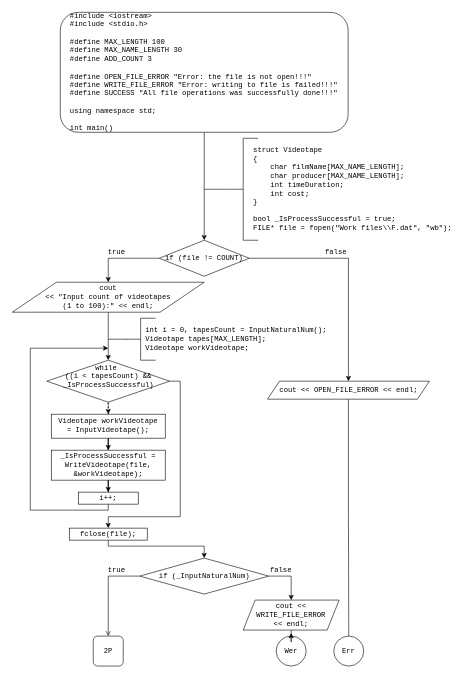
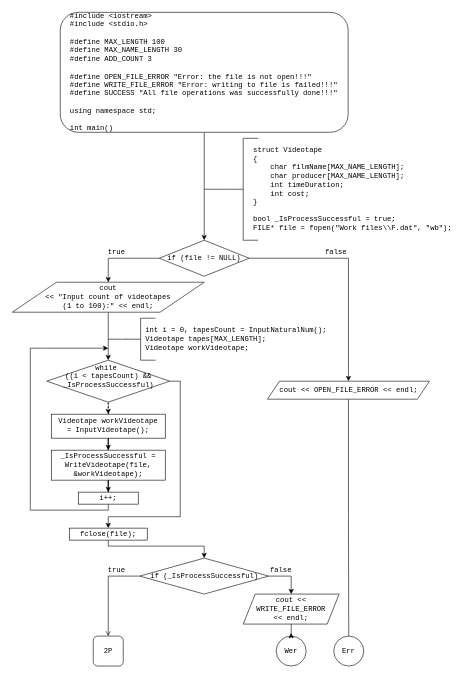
  <mxCell id="0" />
  <mxCell id="1" parent="0" />
  <mxCell id="2" style="edgeStyle=orthogonalEdgeStyle;rounded=0;orthogonalLoop=1;jettySize=auto;html=1;fontFamily=Courier New;entryX=0.5;entryY=0;entryDx=0;entryDy=0;" edge="1" parent="1" source="3" target="9"><mxGeometry relative="1" as="geometry"><mxPoint x="340" y="420" as="targetPoint" /></mxGeometry></mxCell>
  <mxCell id="3" value="&lt;div&gt;&amp;nbsp; #include &amp;lt;iostream&amp;gt;&lt;/div&gt;&lt;div&gt;&amp;nbsp; #include &amp;lt;stdio.h&amp;gt;&lt;/div&gt;&lt;div&gt;&lt;br&gt;&lt;/div&gt;&lt;div&gt;&amp;nbsp; #define MAX_LENGTH 100&lt;/div&gt;&lt;div&gt;&amp;nbsp; #define MAX_NAME_LENGTH 30&lt;/div&gt;&lt;div&gt;&amp;nbsp; #define ADD_COUNT 3&lt;/div&gt;&lt;div&gt;&lt;br&gt;&lt;/div&gt;&lt;div&gt;&amp;nbsp; #define OPEN_FILE_ERROR &quot;Error: the file is not open!!!&quot;&lt;/div&gt;&lt;div&gt;&amp;nbsp; #define WRITE_FILE_ERROR &quot;Error: writing to file is failed!!!&quot;&lt;/div&gt;&lt;div&gt;&amp;nbsp; #define SUCCESS &quot;All file operations was successfully done!!!&quot;&lt;/div&gt;&lt;div&gt;&lt;br&gt;&lt;/div&gt;&lt;div&gt;&amp;nbsp; using namespace std;&lt;/div&gt;&lt;div&gt;&lt;br&gt;&lt;/div&gt;&lt;div&gt;&amp;nbsp; int main()&lt;/div&gt;" style="rounded=1;whiteSpace=wrap;html=1;fontFamily=Courier New;align=left;perimeterSpacing=0;glass=0;sketch=0;shadow=0;" vertex="1" parent="1"><mxGeometry x="100" y="20" width="480" height="200" as="geometry" /></mxCell>
  <mxCell id="4" value="" style="strokeWidth=1;html=1;shape=mxgraph.flowchart.annotation_2;align=left;labelPosition=right;pointerEvents=1;rounded=1;shadow=0;glass=0;sketch=0;gradientColor=none;fontFamily=Courier New;" vertex="1" parent="1"><mxGeometry x="380" y="230" width="50" height="170" as="geometry" /></mxCell>
  <mxCell id="5" value="struct Videotape&lt;br&gt;{&lt;br&gt;&amp;nbsp; &amp;nbsp;&amp;nbsp;&lt;span&gt;char filmName[MAX_NAME_LENGTH];&lt;/span&gt;&lt;div&gt;&amp;nbsp; &amp;nbsp; char producer[MAX_NAME_LENGTH];&lt;/div&gt;&lt;div&gt;&amp;nbsp; &amp;nbsp; int timeDuration;&lt;/div&gt;&lt;div&gt;&amp;nbsp; &amp;nbsp; int cost;&lt;/div&gt;}&lt;br&gt;&lt;br&gt;bool _IsProcessSuccessful = true;&lt;br&gt;FILE* file = fopen(&quot;Work files\\F.dat&quot;, &quot;wb&quot;);" style="text;html=1;strokeColor=none;fillColor=none;align=left;verticalAlign=middle;whiteSpace=wrap;rounded=0;shadow=0;glass=0;sketch=0;fontFamily=Courier New;" vertex="1" parent="1"><mxGeometry x="420" y="230" width="340" height="170" as="geometry" /></mxCell>
  <mxCell id="6" value="" style="endArrow=none;html=1;fontFamily=Courier New;entryX=0;entryY=0.5;entryDx=0;entryDy=0;entryPerimeter=0;" edge="1" parent="1" target="4"><mxGeometry width="50" height="50" relative="1" as="geometry"><mxPoint x="340" y="315" as="sourcePoint" /><mxPoint x="300" y="240" as="targetPoint" /></mxGeometry></mxCell>
  <mxCell id="7" style="edgeStyle=orthogonalEdgeStyle;rounded=0;orthogonalLoop=1;jettySize=auto;html=1;fontFamily=Courier New;entryX=0.5;entryY=0;entryDx=0;entryDy=0;exitX=0;exitY=0.5;exitDx=0;exitDy=0;" edge="1" parent="1" source="9" target="13"><mxGeometry relative="1" as="geometry"><mxPoint x="150" y="530" as="targetPoint" /><mxPoint x="250" y="420" as="sourcePoint" /></mxGeometry></mxCell>
  <mxCell id="8" style="edgeStyle=orthogonalEdgeStyle;rounded=0;orthogonalLoop=1;jettySize=auto;html=1;fontFamily=Courier New;entryX=0.5;entryY=0;entryDx=0;entryDy=0;" edge="1" parent="1" source="9" target="37"><mxGeometry relative="1" as="geometry"><mxPoint x="580" y="615" as="targetPoint" /></mxGeometry></mxCell>
- <mxCell id="9" value="if (file != COUNT)" style="rhombus;whiteSpace=wrap;html=1;rounded=0;shadow=0;glass=0;sketch=0;strokeWidth=1;gradientColor=none;fontFamily=Courier New;align=center;" vertex="1" parent="1"><mxGeometry x="265" y="400" width="150" height="60" as="geometry" /></mxCell>
+ <mxCell id="9" value="if (file != NULL)" style="rhombus;whiteSpace=wrap;html=1;rounded=0;shadow=0;glass=0;sketch=0;strokeWidth=1;gradientColor=none;fontFamily=Courier New;align=center;" vertex="1" parent="1"><mxGeometry x="265" y="400" width="150" height="60" as="geometry" /></mxCell>
  <mxCell id="10" value="true" style="text;html=1;strokeColor=none;fillColor=none;align=center;verticalAlign=middle;whiteSpace=wrap;rounded=0;shadow=0;glass=0;sketch=0;fontFamily=Courier New;" vertex="1" parent="1"><mxGeometry x="179" y="410" width="30" height="20" as="geometry" /></mxCell>
  <mxCell id="11" value="false" style="text;html=1;strokeColor=none;fillColor=none;align=center;verticalAlign=middle;whiteSpace=wrap;rounded=0;shadow=0;glass=0;sketch=0;fontFamily=Courier New;" vertex="1" parent="1"><mxGeometry x="540" y="410" width="40" height="20" as="geometry" /></mxCell>
  <mxCell id="12" style="edgeStyle=orthogonalEdgeStyle;rounded=0;orthogonalLoop=1;jettySize=auto;html=1;fontFamily=Courier New;entryX=0.5;entryY=0;entryDx=0;entryDy=0;" edge="1" parent="1" source="13" target="19"><mxGeometry relative="1" as="geometry"><mxPoint x="180" y="610" as="targetPoint" /></mxGeometry></mxCell>
  <mxCell id="13" value="cout &lt;br&gt;&amp;lt;&amp;lt; &quot;Input count of videotapes &lt;br&gt;(1 to 100):&quot; &amp;lt;&amp;lt; endl;" style="shape=parallelogram;html=1;strokeWidth=1;perimeter=parallelogramPerimeter;whiteSpace=wrap;rounded=0;arcSize=12;size=0.23;shadow=0;glass=0;sketch=0;gradientColor=none;fontFamily=Courier New;align=center;" vertex="1" parent="1"><mxGeometry x="20" y="470" width="320" height="50" as="geometry" /></mxCell>
  <mxCell id="14" value="" style="strokeWidth=1;html=1;shape=mxgraph.flowchart.annotation_2;align=left;labelPosition=right;pointerEvents=1;rounded=1;shadow=0;glass=0;sketch=0;gradientColor=none;fontFamily=Courier New;" vertex="1" parent="1"><mxGeometry x="209" y="530" width="50" height="70" as="geometry" /></mxCell>
  <mxCell id="15" value="int i = 0, tapesCount = InputNaturalNum();&lt;br&gt;Videotape tapes[MAX_LENGTH];&lt;br&gt;Videotape workVideotape;" style="text;html=1;strokeColor=none;fillColor=none;align=left;verticalAlign=middle;whiteSpace=wrap;rounded=0;shadow=0;glass=0;sketch=0;fontFamily=Courier New;" vertex="1" parent="1"><mxGeometry x="240" y="540" width="313" height="50" as="geometry" /></mxCell>
  <mxCell id="16" value="" style="endArrow=none;html=1;fontFamily=Courier New;exitX=0;exitY=0.5;exitDx=0;exitDy=0;exitPerimeter=0;" edge="1" parent="1"><mxGeometry width="50" height="50" relative="1" as="geometry"><mxPoint x="210" y="565" as="sourcePoint" /><mxPoint x="180" y="565" as="targetPoint" /></mxGeometry></mxCell>
  <mxCell id="17" style="edgeStyle=orthogonalEdgeStyle;rounded=0;orthogonalLoop=1;jettySize=auto;html=1;entryX=0.5;entryY=0;entryDx=0;entryDy=0;fontFamily=Courier New;dashed=1;" edge="1" parent="1" source="19" target="21"><mxGeometry relative="1" as="geometry" /></mxCell>
  <mxCell id="18" style="edgeStyle=orthogonalEdgeStyle;rounded=0;orthogonalLoop=1;jettySize=auto;html=1;fontFamily=Courier New;entryX=0.5;entryY=0;entryDx=0;entryDy=0;" edge="1" parent="1" source="19" target="27"><mxGeometry relative="1" as="geometry"><mxPoint x="180" y="880" as="targetPoint" /><Array as="points"><mxPoint x="300" y="635" /><mxPoint x="300" y="861" /><mxPoint x="180" y="861" /></Array></mxGeometry></mxCell>
  <mxCell id="19" value="&lt;div&gt;&lt;span&gt;while&amp;nbsp;&lt;/span&gt;&lt;/div&gt;((i &amp;lt; tapesCount) &amp;amp;&amp;amp; _IsProcessSuccessful)&lt;br&gt;&lt;font color=&quot;#ffffff&quot;&gt;.&lt;/font&gt;&amp;nbsp; &amp;nbsp; &amp;nbsp; &amp;nbsp;" style="rhombus;whiteSpace=wrap;html=1;rounded=0;shadow=0;glass=0;sketch=0;strokeWidth=1;gradientColor=none;fontFamily=Courier New;align=center;" vertex="1" parent="1"><mxGeometry x="77.5" y="600" width="205" height="70" as="geometry" /></mxCell>
  <mxCell id="20" style="edgeStyle=orthogonalEdgeStyle;rounded=0;orthogonalLoop=1;jettySize=auto;html=1;entryX=0.5;entryY=0;entryDx=0;entryDy=0;fontFamily=Courier New;" edge="1" parent="1" source="21" target="23"><mxGeometry relative="1" as="geometry" /></mxCell>
  <mxCell id="21" value="Videotape workVideotape &lt;br&gt;= InputVideotape();" style="rounded=0;whiteSpace=wrap;html=1;shadow=0;glass=0;sketch=0;strokeWidth=1;gradientColor=none;fontFamily=Courier New;align=center;" vertex="1" parent="1"><mxGeometry x="85" y="690" width="190" height="40" as="geometry" /></mxCell>
  <mxCell id="22" style="edgeStyle=orthogonalEdgeStyle;rounded=0;orthogonalLoop=1;jettySize=auto;html=1;entryX=0.5;entryY=0;entryDx=0;entryDy=0;fontFamily=Courier New;" edge="1" parent="1" source="23" target="25"><mxGeometry relative="1" as="geometry" /></mxCell>
  <mxCell id="23" value="_IsProcessSuccessful = WriteVideotape(file, &amp;amp;workVideotape);" style="rounded=0;whiteSpace=wrap;html=1;shadow=0;glass=0;sketch=0;strokeWidth=1;gradientColor=none;fontFamily=Courier New;align=center;" vertex="1" parent="1"><mxGeometry x="85" y="750" width="190" height="50" as="geometry" /></mxCell>
  <mxCell id="24" style="edgeStyle=orthogonalEdgeStyle;rounded=0;orthogonalLoop=1;jettySize=auto;html=1;fontFamily=Courier New;" edge="1" parent="1" source="25"><mxGeometry relative="1" as="geometry"><mxPoint x="180" y="580" as="targetPoint" /><Array as="points"><mxPoint x="180" y="850" /><mxPoint x="50" y="850" /><mxPoint x="50" y="580" /><mxPoint x="78" y="580" /></Array></mxGeometry></mxCell>
  <mxCell id="25" value="i++;" style="rounded=0;whiteSpace=wrap;html=1;shadow=0;glass=0;sketch=0;strokeWidth=1;gradientColor=none;fontFamily=Courier New;align=center;" vertex="1" parent="1"><mxGeometry x="130" y="820" width="100" height="20" as="geometry" /></mxCell>
  <mxCell id="26" style="edgeStyle=orthogonalEdgeStyle;rounded=0;orthogonalLoop=1;jettySize=auto;html=1;fontFamily=Courier New;entryX=0.5;entryY=0;entryDx=0;entryDy=0;" edge="1" parent="1" source="27" target="30"><mxGeometry relative="1" as="geometry"><mxPoint x="340" y="930" as="targetPoint" /><Array as="points"><mxPoint x="180" y="910" /><mxPoint x="340" y="910" /></Array></mxGeometry></mxCell>
  <mxCell id="27" value="fclose(file);" style="rounded=0;whiteSpace=wrap;html=1;shadow=0;glass=0;sketch=0;strokeWidth=1;gradientColor=none;fontFamily=Courier New;align=center;" vertex="1" parent="1"><mxGeometry x="115" y="880" width="130" height="20" as="geometry" /></mxCell>
  <mxCell id="28" style="edgeStyle=orthogonalEdgeStyle;rounded=0;orthogonalLoop=1;jettySize=auto;html=1;fontFamily=Courier New;entryX=0.5;entryY=0;entryDx=0;entryDy=0;endArrow=open;" edge="1" parent="1" source="30" target="31"><mxGeometry relative="1" as="geometry"><mxPoint x="180" y="1060" as="targetPoint" /></mxGeometry></mxCell>
  <mxCell id="29" style="edgeStyle=orthogonalEdgeStyle;rounded=0;orthogonalLoop=1;jettySize=auto;html=1;fontFamily=Courier New;" edge="1" parent="1" source="30" target="39"><mxGeometry relative="1" as="geometry"><Array as="points"><mxPoint x="485" y="960" /></Array></mxGeometry></mxCell>
- <mxCell id="30" value="if (_InputNaturalNum)" style="rhombus;whiteSpace=wrap;html=1;rounded=0;shadow=0;glass=0;sketch=0;strokeWidth=1;gradientColor=none;fontFamily=Courier New;align=center;" vertex="1" parent="1"><mxGeometry x="232.5" y="930" width="215" height="60" as="geometry" /></mxCell>
+ <mxCell id="30" value="if (_IsProcessSuccessful)" style="rhombus;whiteSpace=wrap;html=1;rounded=0;shadow=0;glass=0;sketch=0;strokeWidth=1;gradientColor=none;fontFamily=Courier New;align=center;" vertex="1" parent="1"><mxGeometry x="232.5" y="930" width="215" height="60" as="geometry" /></mxCell>
  <mxCell id="31" value="2P" style="whiteSpace=wrap;html=1;aspect=fixed;shadow=0;glass=0;sketch=0;strokeWidth=1;gradientColor=none;fontFamily=Courier New;align=center;rounded=1;" vertex="1" parent="1"><mxGeometry x="155" y="1060" width="50" height="50" as="geometry" /></mxCell>
  <mxCell id="32" value="Err" style="ellipse;whiteSpace=wrap;html=1;aspect=fixed;rounded=0;shadow=0;glass=0;sketch=0;strokeWidth=1;gradientColor=none;fontFamily=Courier New;align=center;" vertex="1" parent="1"><mxGeometry x="556" y="1060" width="50" height="50" as="geometry" /></mxCell>
  <mxCell id="33" value="Wer" style="ellipse;whiteSpace=wrap;html=1;aspect=fixed;rounded=0;shadow=0;glass=0;sketch=0;strokeWidth=1;gradientColor=none;fontFamily=Courier New;align=center;" vertex="1" parent="1"><mxGeometry x="460" y="1060" width="50" height="50" as="geometry" /></mxCell>
  <mxCell id="34" value="true" style="text;html=1;strokeColor=none;fillColor=none;align=center;verticalAlign=middle;whiteSpace=wrap;rounded=0;shadow=0;glass=0;sketch=0;fontFamily=Courier New;" vertex="1" parent="1"><mxGeometry x="179" y="941" width="30" height="20" as="geometry" /></mxCell>
  <mxCell id="35" value="false" style="text;html=1;strokeColor=none;fillColor=none;align=center;verticalAlign=middle;whiteSpace=wrap;rounded=0;shadow=0;glass=0;sketch=0;fontFamily=Courier New;" vertex="1" parent="1"><mxGeometry x="447.5" y="941" width="40" height="20" as="geometry" /></mxCell>
  <mxCell id="36" style="edgeStyle=orthogonalEdgeStyle;rounded=0;orthogonalLoop=1;jettySize=auto;html=1;entryX=0.5;entryY=0;entryDx=0;entryDy=0;fontFamily=Courier New;endArrow=none;" edge="1" parent="1" source="37" target="32"><mxGeometry relative="1" as="geometry" /></mxCell>
  <mxCell id="37" value="cout &amp;lt;&amp;lt; OPEN_FILE_ERROR &amp;lt;&amp;lt; endl;" style="shape=parallelogram;perimeter=parallelogramPerimeter;whiteSpace=wrap;html=1;fixedSize=1;rounded=0;shadow=0;glass=0;sketch=0;strokeWidth=1;gradientColor=none;fontFamily=Courier New;align=center;" vertex="1" parent="1"><mxGeometry x="445.5" y="635" width="270" height="30" as="geometry" /></mxCell>
  <mxCell id="38" style="edgeStyle=orthogonalEdgeStyle;rounded=0;orthogonalLoop=1;jettySize=auto;html=1;fontFamily=Courier New;" edge="1" parent="1" source="39"><mxGeometry relative="1" as="geometry"><mxPoint x="485" y="1055" as="targetPoint" /></mxGeometry></mxCell>
- <mxCell id="39" value="cout &amp;lt;&amp;lt; &lt;br&gt;WRITE_FILE_ERROR &lt;br&gt;&amp;lt;&amp;lt; endl;" style="shape=parallelogram;perimeter=parallelogramPerimeter;whiteSpace=wrap;html=1;fixedSize=1;rounded=0;shadow=0;glass=0;sketch=0;strokeWidth=1;gradientColor=none;fontFamily=Courier New;align=center;" vertex="1" parent="1"><mxGeometry x="405" y="1000" width="160" height="50" as="geometry" /></mxCell>
+ <mxCell id="39" value="cout &amp;lt;&amp;lt; &lt;br&gt;WRITE_FILE_ERROR &lt;br&gt;&amp;lt;&amp;lt; endl;" style="shape=parallelogram;perimeter=parallelogramPerimeter;whiteSpace=wrap;html=1;fixedSize=1;rounded=0;shadow=0;glass=0;sketch=0;strokeWidth=1;gradientColor=none;fontFamily=Courier New;align=center;" vertex="1" parent="1"><mxGeometry x="405" y="990" width="160" height="50" as="geometry" /></mxCell>
